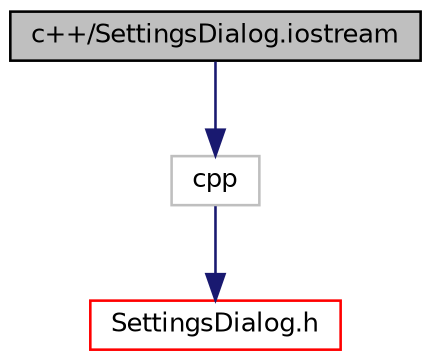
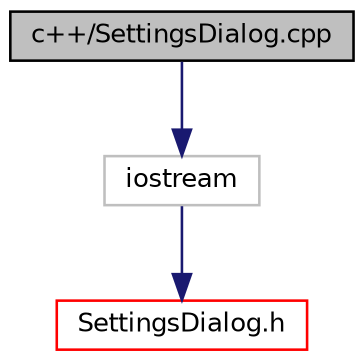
  digraph {
    node [fontname=Helvetica fontsize=10 shape=record]
    edge [color=midnightblue fontname=Helvetica fontsize=10 labelfontname=Helvetica labelfontsize=10 style=solid]
-   n1 [color=black fillcolor=grey75 fontcolor=black height=0.2 label="c++/SettingsDialog.iostream" style=filled width=0.4]
-   n2 [color=grey75 height=0.2 label=cpp width=0.4]
+   n1 [color=black fillcolor=grey75 fontcolor=black height=0.2 label="c++/SettingsDialog.cpp" style=filled width=0.4]
+   n2 [color=grey75 height=0.2 label=iostream width=0.4]
    n3 [color=red height=0.2 label="SettingsDialog.h" width=0.4]
    n1 -> n2
    n2 -> n3
  }
